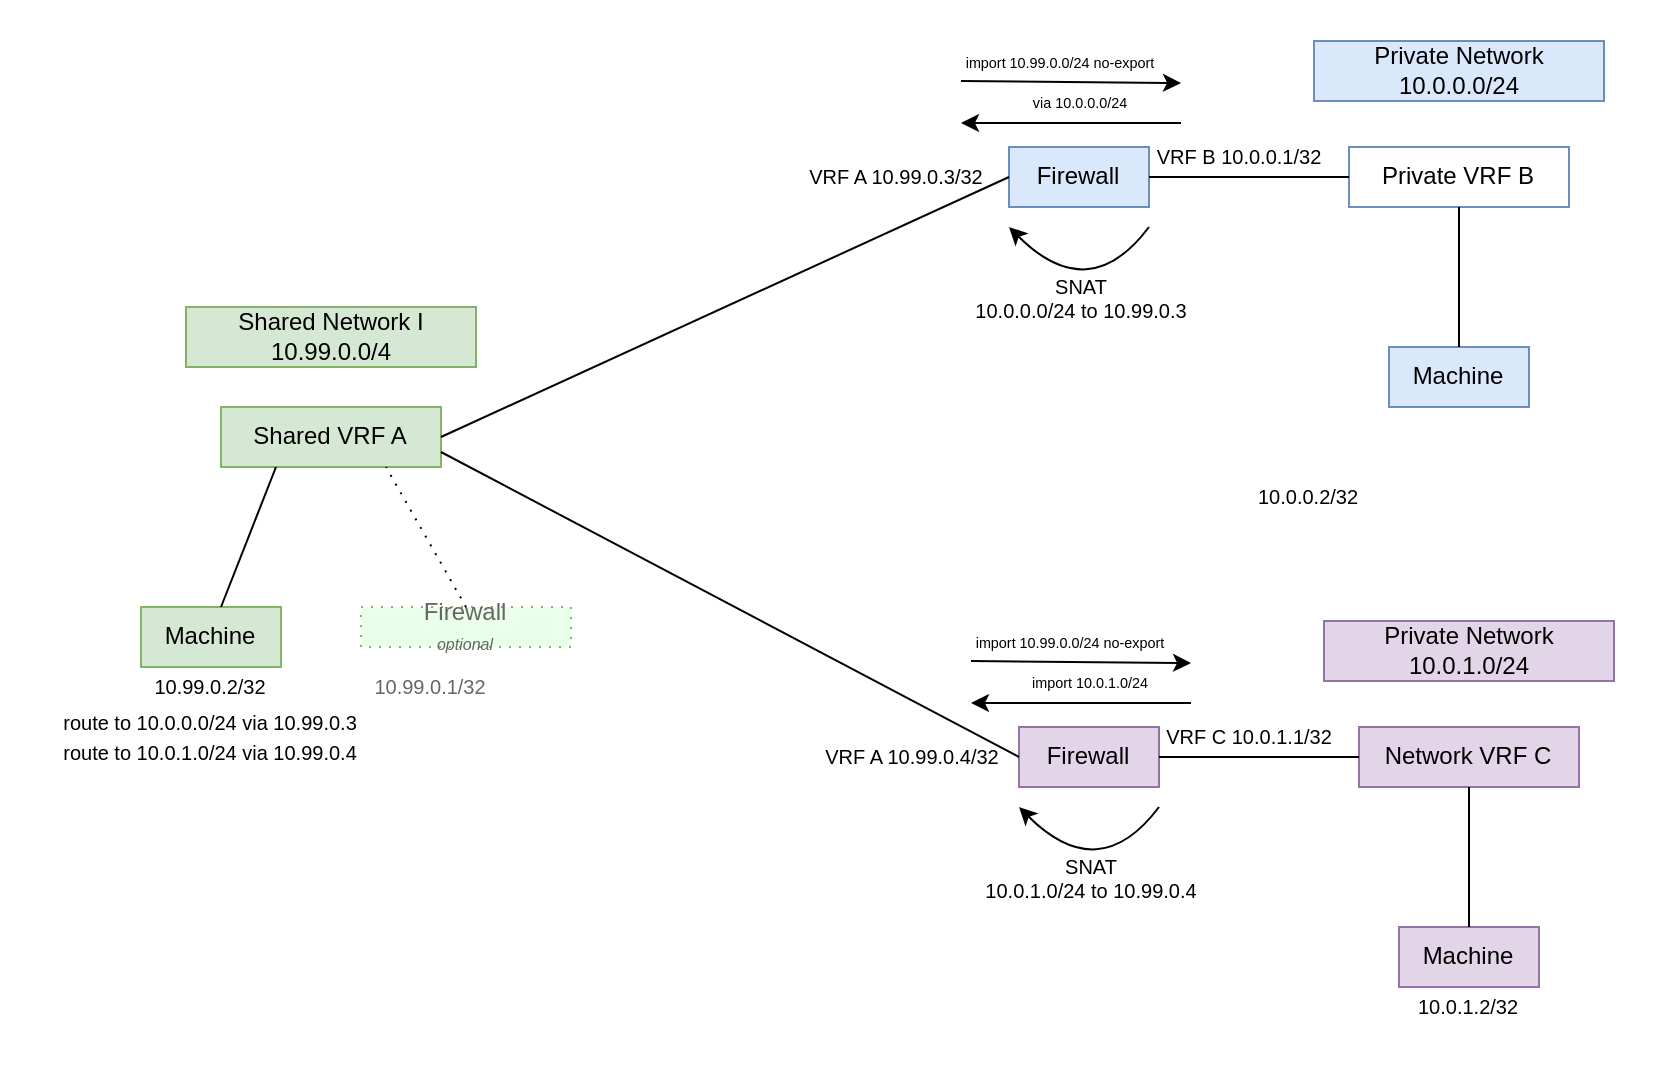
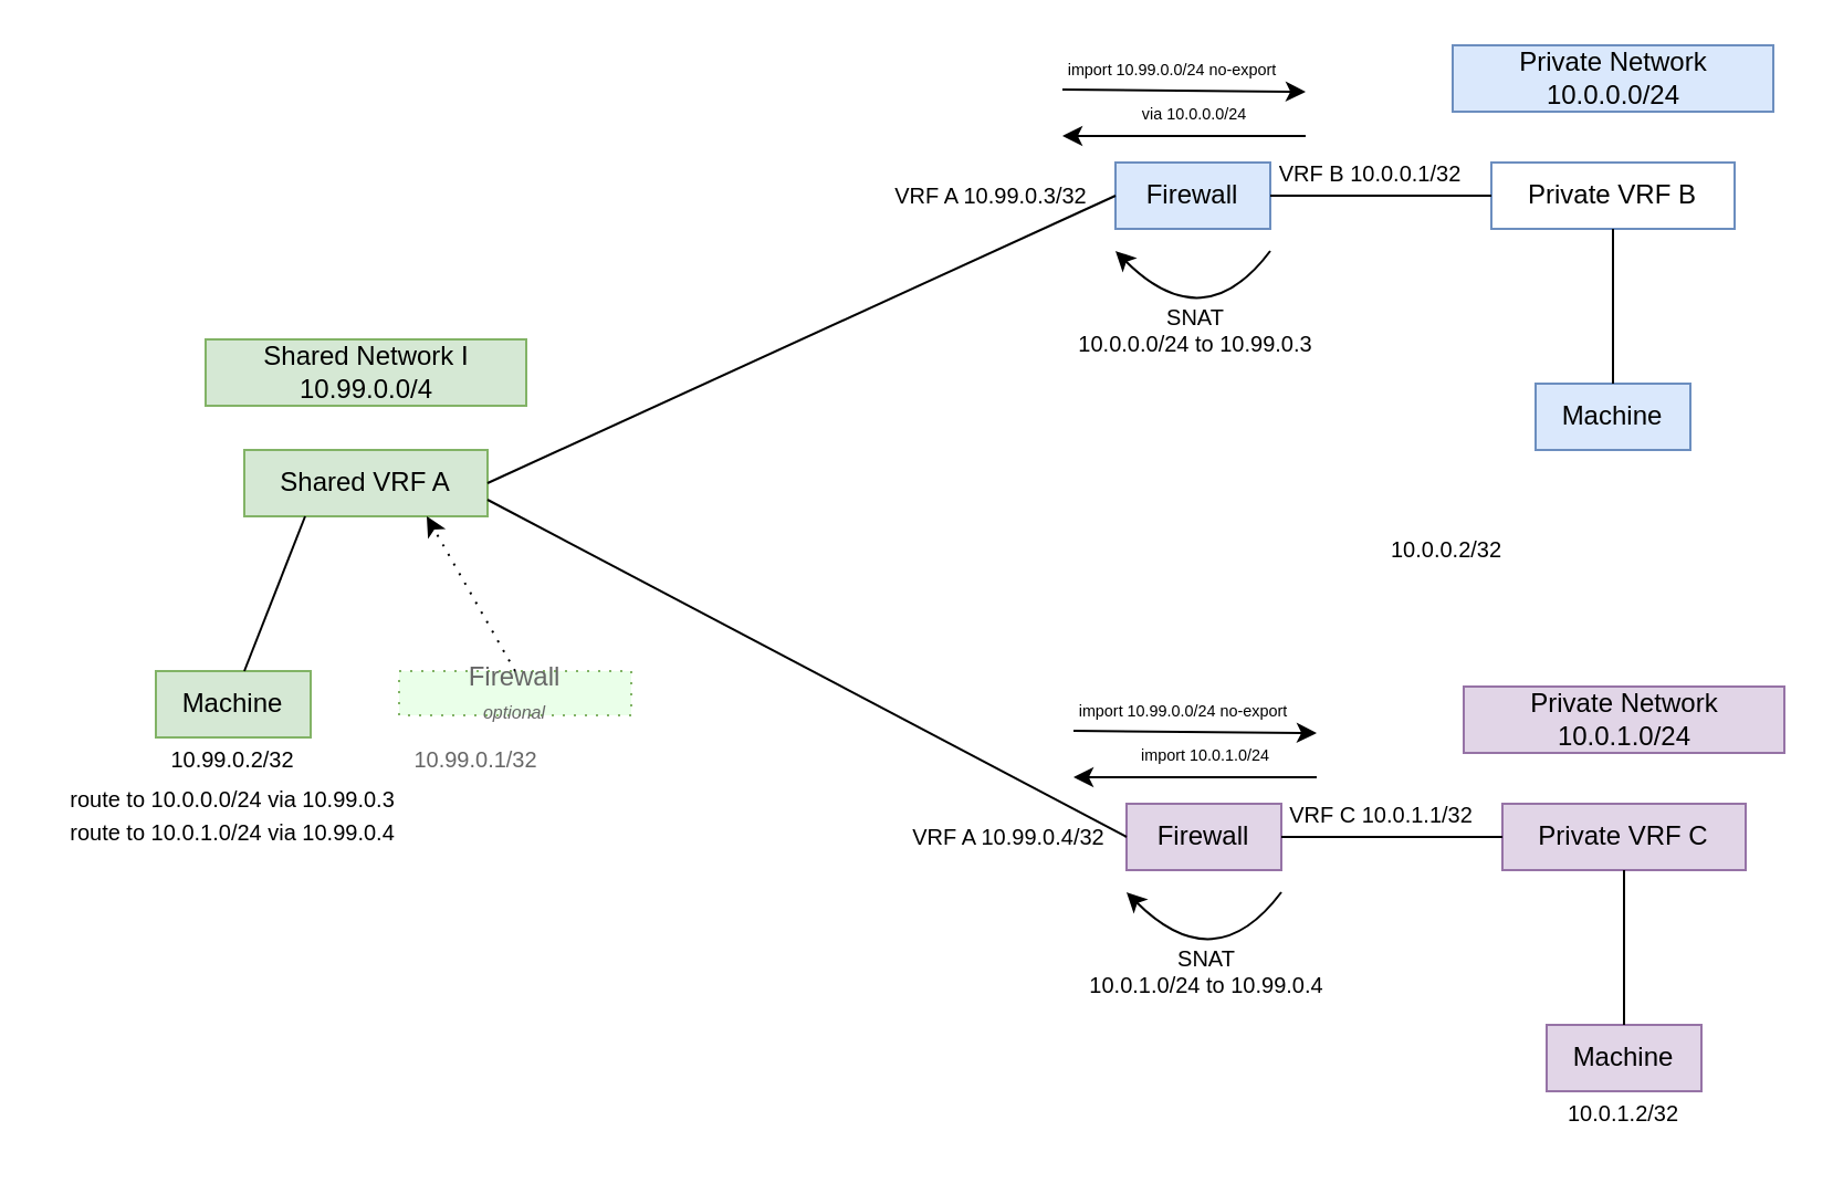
  <mxCell id="0" />
  <mxCell id="1" parent="0" />
  <mxCell id="2" value="Machine" style="rounded=0;whiteSpace=wrap;html=1;fillColor=#d5e8d4;strokeColor=#82b366;" parent="1" vertex="1"><mxGeometry x="70" y="303" width="70" height="30" as="geometry" /></mxCell>
  <mxCell id="3" value="Firewall&lt;br&gt;&lt;i&gt;&lt;font style=&quot;font-size: 8px&quot;&gt;optional&lt;/font&gt;&lt;/i&gt;" style="rounded=0;whiteSpace=wrap;html=1;dashed=1;strokeColor=#82b366;fillColor=#EAFFE9;dashPattern=1 4;fontColor=#666666;" parent="1" vertex="1"><mxGeometry x="180" y="303" width="105" height="20" as="geometry" /></mxCell>
  <mxCell id="4" value="Shared VRF A" style="rounded=0;whiteSpace=wrap;html=1;fillColor=#d5e8d4;strokeColor=#82b366;" parent="1" vertex="1"><mxGeometry x="110" y="203" width="110" height="30" as="geometry" /></mxCell>
  <mxCell id="5" value="" style="endArrow=none;html=1;entryX=0.25;entryY=1;entryDx=0;entryDy=0;" parent="1" target="4" edge="1"><mxGeometry width="50" height="50" relative="1" as="geometry"><mxPoint x="110" y="303" as="sourcePoint" /><mxPoint x="160" y="253" as="targetPoint" /></mxGeometry></mxCell>
- <mxCell id="6" value="" style="endArrow=none;html=1;entryX=0.75;entryY=1;entryDx=0;entryDy=0;exitX=0.5;exitY=0;exitDx=0;exitDy=0;dashed=1;dashPattern=1 4;" parent="1" source="3" target="4" edge="1"><mxGeometry width="50" height="50" relative="1" as="geometry"><mxPoint x="220" y="303" as="sourcePoint" /><mxPoint x="247.5" y="233" as="targetPoint" /></mxGeometry></mxCell>
+ <mxCell id="6" value="" style="endArrow=classic;html=1;entryX=0.75;entryY=1;entryDx=0;entryDy=0;exitX=0.5;exitY=0;exitDx=0;exitDy=0;dashed=1;dashPattern=1 4;" parent="1" source="3" target="4" edge="1"><mxGeometry width="50" height="50" relative="1" as="geometry"><mxPoint x="220" y="303" as="sourcePoint" /><mxPoint x="247.5" y="233" as="targetPoint" /></mxGeometry></mxCell>
  <mxCell id="7" value="10.99.0.2/32" style="text;html=1;strokeColor=none;fillColor=none;align=center;verticalAlign=middle;whiteSpace=wrap;rounded=0;dashed=1;fontSize=10;" parent="1" vertex="1"><mxGeometry x="85" y="333" width="40" height="20" as="geometry" /></mxCell>
  <mxCell id="8" value="10.99.0.1/32" style="text;html=1;strokeColor=none;fillColor=none;align=center;verticalAlign=middle;whiteSpace=wrap;rounded=0;dashed=1;fontSize=10;fontColor=#666666;" parent="1" vertex="1"><mxGeometry x="195" y="338" width="40" height="10" as="geometry" /></mxCell>
  <mxCell id="9" value="Machine" style="rounded=0;whiteSpace=wrap;html=1;fillColor=#dae8fc;strokeColor=#6c8ebf;" parent="1" vertex="1"><mxGeometry x="694" y="173" width="70" height="30" as="geometry" /></mxCell>
  <mxCell id="10" value="Firewall" style="rounded=0;whiteSpace=wrap;html=1;fillColor=#dae8fc;strokeColor=#6c8ebf;" parent="1" vertex="1"><mxGeometry x="504" y="73" width="70" height="30" as="geometry" /></mxCell>
  <mxCell id="11" value="Private VRF B" style="rounded=0;whiteSpace=wrap;html=1;fillColor=#ffffff;strokeColor=#6c8ebf;" parent="1" vertex="1"><mxGeometry x="674" y="73" width="110" height="30" as="geometry" /></mxCell>
  <mxCell id="12" value="" style="endArrow=none;html=1;entryX=0.5;entryY=1;entryDx=0;entryDy=0;" parent="1" source="9" target="11" edge="1"><mxGeometry width="50" height="50" relative="1" as="geometry"><mxPoint x="674" y="173" as="sourcePoint" /><mxPoint x="724" y="123" as="targetPoint" /></mxGeometry></mxCell>
  <mxCell id="13" value="" style="endArrow=none;html=1;entryX=0;entryY=0.5;entryDx=0;entryDy=0;exitX=1;exitY=0.5;exitDx=0;exitDy=0;" parent="1" source="10" target="11" edge="1"><mxGeometry width="50" height="50" relative="1" as="geometry"><mxPoint x="784" y="173" as="sourcePoint" /><mxPoint x="811.5" y="103" as="targetPoint" /></mxGeometry></mxCell>
  <mxCell id="14" value="10.0.0.2/32" style="text;html=1;strokeColor=none;fillColor=none;align=center;verticalAlign=middle;whiteSpace=wrap;rounded=0;dashed=1;fontSize=10;" parent="1" vertex="1"><mxGeometry x="634" y="238" width="40" height="20" as="geometry" /></mxCell>
  <mxCell id="15" value="VRF B 10.0.0.1/32" style="text;html=1;strokeColor=none;fillColor=none;align=center;verticalAlign=middle;whiteSpace=wrap;rounded=0;dashed=1;fontSize=10;" parent="1" vertex="1"><mxGeometry x="575" y="73" width="89" height="10" as="geometry" /></mxCell>
  <mxCell id="16" value="" style="endArrow=none;html=1;exitX=1;exitY=0.5;exitDx=0;exitDy=0;entryX=0;entryY=0.5;entryDx=0;entryDy=0;entryPerimeter=0;" parent="1" source="4" target="10" edge="1"><mxGeometry width="50" height="50" relative="1" as="geometry"><mxPoint x="290" y="273" as="sourcePoint" /><mxPoint x="340" y="223" as="targetPoint" /></mxGeometry></mxCell>
  <mxCell id="17" value="VRF A 10.99.0.3/32" style="text;html=1;strokeColor=none;fillColor=none;align=center;verticalAlign=middle;whiteSpace=wrap;rounded=0;dashed=1;fontSize=10;" parent="1" vertex="1"><mxGeometry x="400" y="83" width="96" height="10" as="geometry" /></mxCell>
  <mxCell id="18" value="Shared Network I&lt;br&gt;10.99.0.0/4" style="text;html=1;strokeColor=#82b366;fillColor=#d5e8d4;align=center;verticalAlign=middle;whiteSpace=wrap;rounded=0;" parent="1" vertex="1"><mxGeometry x="92.5" y="153" width="145" height="30" as="geometry" /></mxCell>
  <mxCell id="19" value="Private Network&lt;br&gt;10.0.0.0/24" style="text;html=1;strokeColor=#6c8ebf;fillColor=#dae8fc;align=center;verticalAlign=middle;whiteSpace=wrap;rounded=0;" parent="1" vertex="1"><mxGeometry x="656.5" y="20" width="145" height="30" as="geometry" /></mxCell>
  <mxCell id="20" value="" style="curved=1;endArrow=classic;html=1;" parent="1" edge="1"><mxGeometry width="50" height="50" relative="1" as="geometry"><mxPoint x="574" y="113" as="sourcePoint" /><mxPoint x="504" y="113" as="targetPoint" /><Array as="points"><mxPoint x="544" y="153" /></Array></mxGeometry></mxCell>
  <mxCell id="21" value="SNAT&lt;br&gt;10.0.0.0/24 to 10.99.0.3" style="text;html=1;align=center;verticalAlign=middle;resizable=0;points=[];autosize=1;fontSize=10;" parent="1" vertex="1"><mxGeometry x="480" y="134" width="120" height="30" as="geometry" /></mxCell>
  <mxCell id="22" value="" style="endArrow=classic;startArrow=none;html=1;endFill=1;startFill=0;exitX=0;exitY=1;exitDx=0;exitDy=0;" parent="1" source="23" edge="1"><mxGeometry width="50" height="50" relative="1" as="geometry"><mxPoint x="520" y="41" as="sourcePoint" /><mxPoint x="590" y="41" as="targetPoint" /></mxGeometry></mxCell>
  <mxCell id="23" value="&lt;span style=&quot;color: rgb(0 , 0 , 0) ; font-family: &amp;#34;helvetica&amp;#34; ; font-size: 7.2px ; font-style: normal ; font-weight: 400 ; letter-spacing: normal ; text-align: center ; text-indent: 0px ; text-transform: none ; word-spacing: 0px ; background-color: rgb(255 , 255 , 255) ; display: inline ; float: none&quot;&gt;import 10.99.0.0/24 no-export&lt;/span&gt;" style="text;html=1;strokeColor=none;fillColor=none;align=center;verticalAlign=middle;whiteSpace=wrap;rounded=0;" parent="1" vertex="1"><mxGeometry x="480" y="20" width="100" height="20" as="geometry" /></mxCell>
  <mxCell id="24" value="" style="endArrow=none;startArrow=classic;html=1;endFill=0;startFill=1;" parent="1" edge="1"><mxGeometry width="50" height="50" relative="1" as="geometry"><mxPoint x="480" y="61" as="sourcePoint" /><mxPoint x="590" y="61" as="targetPoint" /></mxGeometry></mxCell>
  <mxCell id="25" value="&lt;span style=&quot;color: rgb(0 , 0 , 0) ; font-family: &amp;#34;helvetica&amp;#34; ; font-size: 7.2px ; font-style: normal ; font-weight: 400 ; letter-spacing: normal ; text-align: center ; text-indent: 0px ; text-transform: none ; word-spacing: 0px ; background-color: rgb(255 , 255 , 255) ; display: inline ; float: none&quot;&gt;via 10.0.0.0/24&lt;br&gt;&lt;/span&gt;" style="text;html=1;strokeColor=none;fillColor=none;align=center;verticalAlign=middle;whiteSpace=wrap;rounded=0;" parent="1" vertex="1"><mxGeometry x="485" y="40" width="110" height="20" as="geometry" /></mxCell>
  <mxCell id="26" value="Machine" style="rounded=0;whiteSpace=wrap;html=1;fillColor=#e1d5e7;strokeColor=#9673a6;" parent="1" vertex="1"><mxGeometry x="699" y="463" width="70" height="30" as="geometry" /></mxCell>
  <mxCell id="27" value="Firewall" style="rounded=0;whiteSpace=wrap;html=1;fillColor=#e1d5e7;strokeColor=#9673a6;" parent="1" vertex="1"><mxGeometry x="509" y="363" width="70" height="30" as="geometry" /></mxCell>
- <mxCell id="28" value="Network VRF C" style="rounded=0;whiteSpace=wrap;html=1;fillColor=#e1d5e7;strokeColor=#9673a6;" parent="1" vertex="1"><mxGeometry x="679" y="363" width="110" height="30" as="geometry" /></mxCell>
+ <mxCell id="28" value="Private VRF C" style="rounded=0;whiteSpace=wrap;html=1;fillColor=#e1d5e7;strokeColor=#9673a6;" parent="1" vertex="1"><mxGeometry x="679" y="363" width="110" height="30" as="geometry" /></mxCell>
  <mxCell id="29" value="" style="endArrow=none;html=1;entryX=0.5;entryY=1;entryDx=0;entryDy=0;" parent="1" source="26" target="28" edge="1"><mxGeometry width="50" height="50" relative="1" as="geometry"><mxPoint x="679" y="463" as="sourcePoint" /><mxPoint x="729" y="413" as="targetPoint" /></mxGeometry></mxCell>
  <mxCell id="30" value="" style="endArrow=none;html=1;entryX=0;entryY=0.5;entryDx=0;entryDy=0;exitX=1;exitY=0.5;exitDx=0;exitDy=0;" parent="1" source="27" target="28" edge="1"><mxGeometry width="50" height="50" relative="1" as="geometry"><mxPoint x="789" y="463" as="sourcePoint" /><mxPoint x="816.5" y="393" as="targetPoint" /></mxGeometry></mxCell>
  <mxCell id="31" value="10.0.1.2/32" style="text;html=1;strokeColor=none;fillColor=none;align=center;verticalAlign=middle;whiteSpace=wrap;rounded=0;dashed=1;fontSize=10;" parent="1" vertex="1"><mxGeometry x="714" y="493" width="40" height="20" as="geometry" /></mxCell>
  <mxCell id="32" value="VRF C 10.0.1.1/32" style="text;html=1;strokeColor=none;fillColor=none;align=center;verticalAlign=middle;whiteSpace=wrap;rounded=0;dashed=1;fontSize=10;" parent="1" vertex="1"><mxGeometry x="580" y="363" width="89" height="10" as="geometry" /></mxCell>
  <mxCell id="33" value="Private Network&lt;br&gt;10.0.1.0/24" style="text;html=1;strokeColor=#9673a6;fillColor=#e1d5e7;align=center;verticalAlign=middle;whiteSpace=wrap;rounded=0;" parent="1" vertex="1"><mxGeometry x="661.5" y="310" width="145" height="30" as="geometry" /></mxCell>
  <mxCell id="34" value="" style="curved=1;endArrow=classic;html=1;" parent="1" edge="1"><mxGeometry width="50" height="50" relative="1" as="geometry"><mxPoint x="579" y="403" as="sourcePoint" /><mxPoint x="509" y="403" as="targetPoint" /><Array as="points"><mxPoint x="549" y="443" /></Array></mxGeometry></mxCell>
  <mxCell id="35" value="SNAT&lt;br&gt;10.0.1.0/24 to 10.99.0.4" style="text;html=1;align=center;verticalAlign=middle;resizable=0;points=[];autosize=1;fontSize=10;" parent="1" vertex="1"><mxGeometry x="485" y="424" width="120" height="30" as="geometry" /></mxCell>
  <mxCell id="36" value="" style="endArrow=classic;startArrow=none;html=1;endFill=1;startFill=0;exitX=0;exitY=1;exitDx=0;exitDy=0;" parent="1" source="37" edge="1"><mxGeometry width="50" height="50" relative="1" as="geometry"><mxPoint x="525" y="331" as="sourcePoint" /><mxPoint x="595" y="331" as="targetPoint" /></mxGeometry></mxCell>
  <mxCell id="37" value="&lt;span style=&quot;color: rgb(0 , 0 , 0) ; font-family: &amp;#34;helvetica&amp;#34; ; font-size: 7.2px ; font-style: normal ; font-weight: 400 ; letter-spacing: normal ; text-align: center ; text-indent: 0px ; text-transform: none ; word-spacing: 0px ; background-color: rgb(255 , 255 , 255) ; display: inline ; float: none&quot;&gt;import 10.99.0.0/24 no-export&lt;/span&gt;" style="text;html=1;strokeColor=none;fillColor=none;align=center;verticalAlign=middle;whiteSpace=wrap;rounded=0;" parent="1" vertex="1"><mxGeometry x="485" y="310" width="100" height="20" as="geometry" /></mxCell>
  <mxCell id="38" value="" style="endArrow=none;startArrow=classic;html=1;endFill=0;startFill=1;" parent="1" edge="1"><mxGeometry width="50" height="50" relative="1" as="geometry"><mxPoint x="485" y="351" as="sourcePoint" /><mxPoint x="595" y="351" as="targetPoint" /></mxGeometry></mxCell>
  <mxCell id="39" value="&lt;span style=&quot;color: rgb(0 , 0 , 0) ; font-family: &amp;#34;helvetica&amp;#34; ; font-size: 7.2px ; font-style: normal ; font-weight: 400 ; letter-spacing: normal ; text-align: center ; text-indent: 0px ; text-transform: none ; word-spacing: 0px ; background-color: rgb(255 , 255 , 255) ; display: inline ; float: none&quot;&gt;import 10.0.1.0/24&lt;/span&gt;" style="text;html=1;strokeColor=none;fillColor=none;align=center;verticalAlign=middle;whiteSpace=wrap;rounded=0;" parent="1" vertex="1"><mxGeometry x="490" y="330" width="110" height="20" as="geometry" /></mxCell>
  <mxCell id="40" value="" style="endArrow=none;html=1;exitX=1;exitY=0.75;exitDx=0;exitDy=0;entryX=0;entryY=0.5;entryDx=0;entryDy=0;" parent="1" source="4" target="27" edge="1"><mxGeometry width="50" height="50" relative="1" as="geometry"><mxPoint x="230" y="228" as="sourcePoint" /><mxPoint x="514" y="98" as="targetPoint" /></mxGeometry></mxCell>
  <mxCell id="41" value="VRF A 10.99.0.4/32" style="text;html=1;strokeColor=none;fillColor=none;align=center;verticalAlign=middle;whiteSpace=wrap;rounded=0;dashed=1;fontSize=10;" parent="1" vertex="1"><mxGeometry x="408" y="373" width="96" height="10" as="geometry" /></mxCell>
  <mxCell id="42" value="&lt;span style=&quot;color: rgb(0 , 0 , 0) ; font-family: &amp;#34;helvetica&amp;#34; ; font-style: normal ; font-weight: 400 ; letter-spacing: normal ; text-align: center ; text-indent: 0px ; text-transform: none ; word-spacing: 0px ; background-color: rgb(255 , 255 , 255) ; display: inline ; float: none ; font-size: 10px&quot;&gt;route to 10.0.0.0/24 via 10.99.0.3&lt;br&gt;route to 10.0.1.0/24 via 10.99.0.4&lt;br&gt;&lt;/span&gt;" style="text;html=1;strokeColor=none;fillColor=none;align=center;verticalAlign=middle;whiteSpace=wrap;rounded=0;" parent="1" vertex="1"><mxGeometry x="20" y="333" width="170" height="70" as="geometry" /></mxCell>
